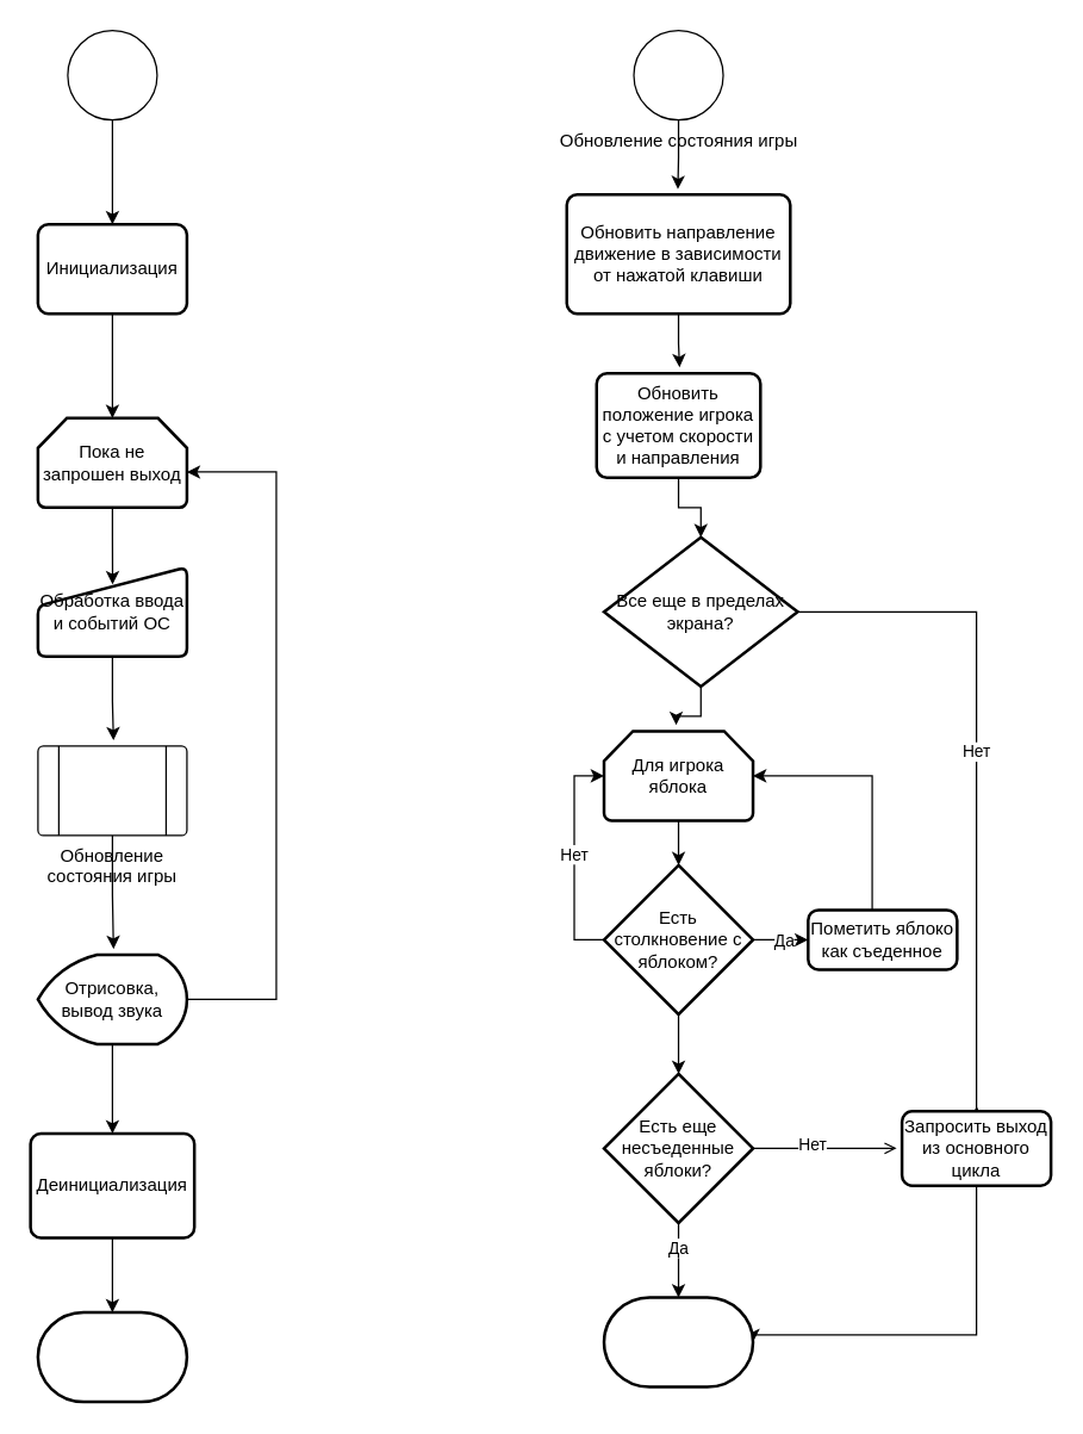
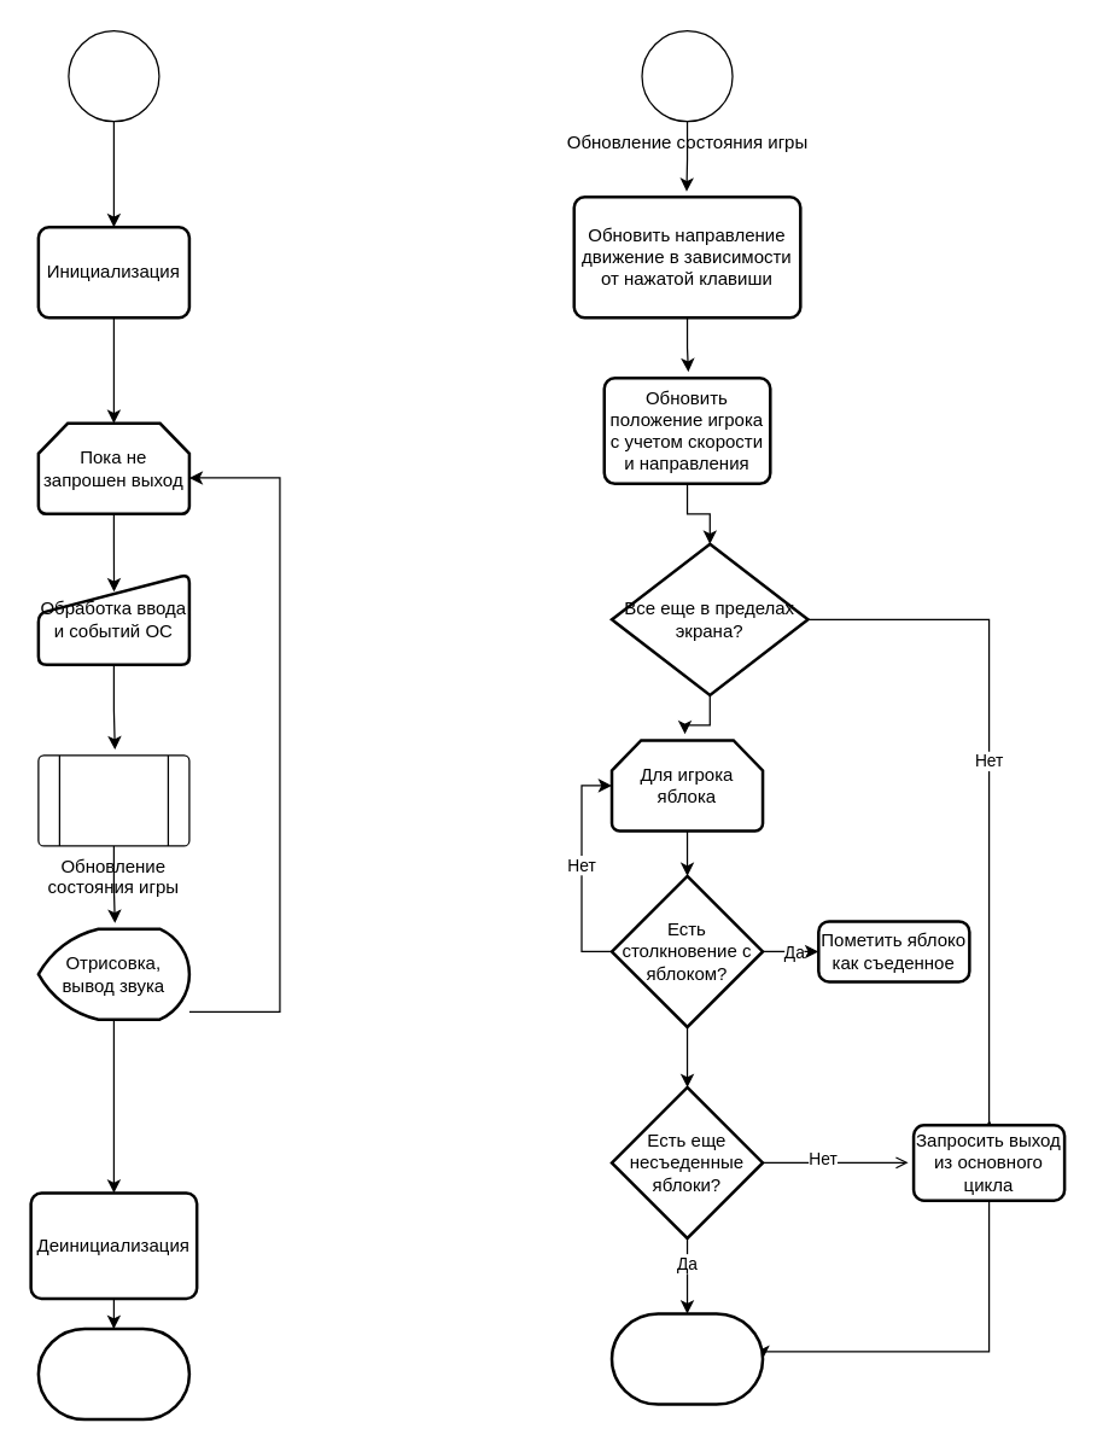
  <mxCell id="0" />
  <mxCell id="1" parent="0" />
  <mxCell id="2" style="edgeStyle=orthogonalEdgeStyle;rounded=0;orthogonalLoop=1;jettySize=auto;html=1;" edge="1" parent="1" source="3" target="14"><mxGeometry relative="1" as="geometry" /></mxCell>
  <mxCell id="3" value="" style="verticalLabelPosition=bottom;verticalAlign=top;html=1;shape=mxgraph.flowchart.on-page_reference;" vertex="1" parent="1"><mxGeometry x="45" y="20" width="60" height="60" as="geometry" /></mxCell>
  <mxCell id="4" style="edgeStyle=orthogonalEdgeStyle;rounded=0;orthogonalLoop=1;jettySize=auto;html=1;entryX=0.501;entryY=0.193;entryDx=0;entryDy=0;entryPerimeter=0;" edge="1" parent="1" source="5" target="12"><mxGeometry relative="1" as="geometry" /></mxCell>
  <mxCell id="5" value="Пока не запрошен выход" style="strokeWidth=2;html=1;shape=mxgraph.flowchart.loop_limit;whiteSpace=wrap;" vertex="1" parent="1"><mxGeometry x="25" y="280" width="100" height="60" as="geometry" /></mxCell>
  <mxCell id="6" style="edgeStyle=orthogonalEdgeStyle;rounded=0;orthogonalLoop=1;jettySize=auto;html=1;entryX=0.507;entryY=-0.064;entryDx=0;entryDy=0;entryPerimeter=0;" edge="1" parent="1" source="7" target="10"><mxGeometry relative="1" as="geometry" /></mxCell>
  <mxCell id="7" value="Обновление состояния игры" style="verticalLabelPosition=bottom;verticalAlign=top;html=1;shape=process;whiteSpace=wrap;rounded=1;size=0.14;arcSize=6;" vertex="1" parent="1"><mxGeometry x="25" y="500" width="100" height="60" as="geometry" /></mxCell>
  <mxCell id="8" style="edgeStyle=orthogonalEdgeStyle;rounded=0;orthogonalLoop=1;jettySize=auto;html=1;entryX=0.999;entryY=0.602;entryDx=0;entryDy=0;entryPerimeter=0;" edge="1" parent="1" source="10" target="5"><mxGeometry relative="1" as="geometry"><Array as="points"><mxPoint x="185" y="670" /><mxPoint x="185" y="316" /></Array></mxGeometry></mxCell>
  <mxCell id="9" style="edgeStyle=orthogonalEdgeStyle;rounded=0;orthogonalLoop=1;jettySize=auto;html=1;entryX=0.5;entryY=0;entryDx=0;entryDy=0;" edge="1" parent="1" source="10" target="16"><mxGeometry relative="1" as="geometry" /></mxCell>
- <mxCell id="10" value="Отрисовка, вывод звука" style="strokeWidth=2;html=1;shape=mxgraph.flowchart.display;whiteSpace=wrap;" vertex="1" parent="1"><mxGeometry x="25" y="640" width="100" height="60" as="geometry" /></mxCell>
+ <mxCell id="10" value="Отрисовка, вывод звука" style="strokeWidth=2;html=1;shape=mxgraph.flowchart.display;whiteSpace=wrap;" vertex="1" parent="1"><mxGeometry x="25" y="615" width="100" height="60" as="geometry" /></mxCell>
  <mxCell id="11" style="edgeStyle=orthogonalEdgeStyle;rounded=0;orthogonalLoop=1;jettySize=auto;html=1;entryX=0.507;entryY=-0.064;entryDx=0;entryDy=0;entryPerimeter=0;" edge="1" parent="1" source="12" target="7"><mxGeometry relative="1" as="geometry" /></mxCell>
  <mxCell id="12" value="Обработка ввода и событий ОС" style="html=1;strokeWidth=2;shape=manualInput;whiteSpace=wrap;rounded=1;size=26;arcSize=11;" vertex="1" parent="1"><mxGeometry x="25" y="380" width="100" height="60" as="geometry" /></mxCell>
  <mxCell id="13" style="edgeStyle=orthogonalEdgeStyle;rounded=0;orthogonalLoop=1;jettySize=auto;html=1;" edge="1" parent="1" source="14" target="5"><mxGeometry relative="1" as="geometry" /></mxCell>
  <mxCell id="14" value="Инициализация" style="rounded=1;whiteSpace=wrap;html=1;absoluteArcSize=1;arcSize=14;strokeWidth=2;" vertex="1" parent="1"><mxGeometry x="25" y="150" width="100" height="60" as="geometry" /></mxCell>
  <mxCell id="15" style="edgeStyle=orthogonalEdgeStyle;rounded=0;orthogonalLoop=1;jettySize=auto;html=1;entryX=0.5;entryY=0;entryDx=0;entryDy=0;entryPerimeter=0;" edge="1" parent="1" source="16" target="17"><mxGeometry relative="1" as="geometry" /></mxCell>
- <mxCell id="16" value="Деинициализация" style="rounded=1;whiteSpace=wrap;html=1;absoluteArcSize=1;arcSize=14;strokeWidth=2;" vertex="1" parent="1"><mxGeometry x="20" y="760" width="110" height="70" as="geometry" /></mxCell>
+ <mxCell id="16" value="Деинициализация" style="rounded=1;whiteSpace=wrap;html=1;absoluteArcSize=1;arcSize=14;strokeWidth=2;" vertex="1" parent="1"><mxGeometry x="20" y="790" width="110" height="70" as="geometry" /></mxCell>
  <mxCell id="17" value="" style="strokeWidth=2;html=1;shape=mxgraph.flowchart.terminator;whiteSpace=wrap;" vertex="1" parent="1"><mxGeometry x="25" y="880" width="100" height="60" as="geometry" /></mxCell>
  <mxCell id="18" style="edgeStyle=orthogonalEdgeStyle;rounded=0;orthogonalLoop=1;jettySize=auto;html=1;entryX=0.497;entryY=-0.045;entryDx=0;entryDy=0;entryPerimeter=0;" edge="1" parent="1" source="19" target="21"><mxGeometry relative="1" as="geometry" /></mxCell>
  <mxCell id="19" value="Обновление состояния игры" style="verticalLabelPosition=bottom;verticalAlign=top;html=1;shape=mxgraph.flowchart.on-page_reference;" vertex="1" parent="1"><mxGeometry x="425" y="20" width="60" height="60" as="geometry" /></mxCell>
  <mxCell id="20" style="edgeStyle=orthogonalEdgeStyle;rounded=0;orthogonalLoop=1;jettySize=auto;html=1;entryX=0.506;entryY=-0.059;entryDx=0;entryDy=0;entryPerimeter=0;" edge="1" parent="1" source="21" target="23"><mxGeometry relative="1" as="geometry" /></mxCell>
  <mxCell id="21" value="Обновить направление движение в зависимости от нажатой клавиши" style="rounded=1;whiteSpace=wrap;html=1;absoluteArcSize=1;arcSize=14;strokeWidth=2;" vertex="1" parent="1"><mxGeometry x="380" y="130" width="150" height="80" as="geometry" /></mxCell>
  <mxCell id="22" style="edgeStyle=orthogonalEdgeStyle;rounded=0;orthogonalLoop=1;jettySize=auto;html=1;" edge="1" parent="1" source="23" target="27"><mxGeometry relative="1" as="geometry" /></mxCell>
  <mxCell id="23" value="Обновить положение игрока с учетом скорости и направления" style="rounded=1;whiteSpace=wrap;html=1;absoluteArcSize=1;arcSize=14;strokeWidth=2;" vertex="1" parent="1"><mxGeometry x="400" y="250" width="110" height="70" as="geometry" /></mxCell>
  <mxCell id="24" style="edgeStyle=orthogonalEdgeStyle;rounded=0;orthogonalLoop=1;jettySize=auto;html=1;entryX=0.501;entryY=-0.066;entryDx=0;entryDy=0;entryPerimeter=0;" edge="1" parent="1" source="27" target="29"><mxGeometry relative="1" as="geometry"><Array as="points"><mxPoint x="655" y="410" /><mxPoint x="655" y="757" /></Array></mxGeometry></mxCell>
  <mxCell id="25" value="Нет" style="edgeLabel;html=1;align=center;verticalAlign=middle;resizable=0;points=[];" vertex="1" connectable="0" parent="24"><mxGeometry x="-0.116" y="-1" relative="1" as="geometry"><mxPoint as="offset" /></mxGeometry></mxCell>
  <mxCell id="26" style="edgeStyle=orthogonalEdgeStyle;rounded=0;orthogonalLoop=1;jettySize=auto;html=1;entryX=0.484;entryY=-0.069;entryDx=0;entryDy=0;entryPerimeter=0;" edge="1" parent="1" source="27" target="32"><mxGeometry relative="1" as="geometry" /></mxCell>
  <mxCell id="27" value="Все еще в пределах экрана?" style="strokeWidth=2;html=1;shape=mxgraph.flowchart.decision;whiteSpace=wrap;" vertex="1" parent="1"><mxGeometry x="405" y="360" width="130" height="100" as="geometry" /></mxCell>
  <mxCell id="28" style="edgeStyle=orthogonalEdgeStyle;rounded=0;orthogonalLoop=1;jettySize=auto;html=1;entryX=1;entryY=0.5;entryDx=0;entryDy=0;entryPerimeter=0;" edge="1" parent="1" source="29" target="30"><mxGeometry relative="1" as="geometry"><Array as="points"><mxPoint x="655" y="895" /></Array></mxGeometry></mxCell>
  <mxCell id="29" value="Запросить выход из основного цикла" style="rounded=1;whiteSpace=wrap;html=1;absoluteArcSize=1;arcSize=14;strokeWidth=2;" vertex="1" parent="1"><mxGeometry x="605" y="745" width="100" height="50" as="geometry" /></mxCell>
  <mxCell id="30" value="" style="strokeWidth=2;html=1;shape=mxgraph.flowchart.terminator;whiteSpace=wrap;" vertex="1" parent="1"><mxGeometry x="405" y="870" width="100" height="60" as="geometry" /></mxCell>
  <mxCell id="31" style="edgeStyle=orthogonalEdgeStyle;rounded=0;orthogonalLoop=1;jettySize=auto;html=1;" edge="1" parent="1" source="32" target="38"><mxGeometry relative="1" as="geometry" /></mxCell>
  <mxCell id="32" value="Для игрока яблока" style="strokeWidth=2;html=1;shape=mxgraph.flowchart.loop_limit;whiteSpace=wrap;" vertex="1" parent="1"><mxGeometry x="405" y="490" width="100" height="60" as="geometry" /></mxCell>
  <mxCell id="33" style="edgeStyle=orthogonalEdgeStyle;rounded=0;orthogonalLoop=1;jettySize=auto;html=1;" edge="1" parent="1" source="38" target="40"><mxGeometry relative="1" as="geometry" /></mxCell>
  <mxCell id="34" value="Да" style="edgeLabel;html=1;align=center;verticalAlign=middle;resizable=0;points=[];" vertex="1" connectable="0" parent="33"><mxGeometry x="0.543" y="1" relative="1" as="geometry"><mxPoint x="-7" y="1" as="offset" /></mxGeometry></mxCell>
  <mxCell id="35" style="edgeStyle=orthogonalEdgeStyle;rounded=0;orthogonalLoop=1;jettySize=auto;html=1;entryX=0;entryY=0.5;entryDx=0;entryDy=0;entryPerimeter=0;" edge="1" parent="1" source="38" target="32"><mxGeometry relative="1" as="geometry"><Array as="points"><mxPoint x="385" y="630" /><mxPoint x="385" y="520" /></Array></mxGeometry></mxCell>
  <mxCell id="36" value="Нет" style="edgeLabel;html=1;align=center;verticalAlign=middle;resizable=0;points=[];" vertex="1" connectable="0" parent="35"><mxGeometry x="0.046" y="1" relative="1" as="geometry"><mxPoint as="offset" /></mxGeometry></mxCell>
  <mxCell id="37" style="edgeStyle=orthogonalEdgeStyle;rounded=0;orthogonalLoop=1;jettySize=auto;html=1;" edge="1" parent="1" source="38" target="45"><mxGeometry relative="1" as="geometry" /></mxCell>
  <mxCell id="38" value="Есть столкновение с яблоком?" style="strokeWidth=2;html=1;shape=mxgraph.flowchart.decision;whiteSpace=wrap;" vertex="1" parent="1"><mxGeometry x="405" y="580" width="100" height="100" as="geometry" /></mxCell>
- <mxCell id="39" style="edgeStyle=orthogonalEdgeStyle;rounded=0;orthogonalLoop=1;jettySize=auto;html=1;entryX=1;entryY=0.5;entryDx=0;entryDy=0;entryPerimeter=0;" edge="1" parent="1" source="40" target="32"><mxGeometry relative="1" as="geometry"><Array as="points"><mxPoint x="585" y="520" /></Array></mxGeometry></mxCell>
  <mxCell id="40" value="Пометить яблоко как съеденное" style="rounded=1;whiteSpace=wrap;html=1;absoluteArcSize=1;arcSize=14;strokeWidth=2;" vertex="1" parent="1"><mxGeometry x="542" y="610" width="100" height="40" as="geometry" /></mxCell>
  <mxCell id="41" style="edgeStyle=orthogonalEdgeStyle;rounded=0;orthogonalLoop=1;jettySize=auto;html=1;" edge="1" parent="1" source="45" target="30"><mxGeometry relative="1" as="geometry" /></mxCell>
  <mxCell id="42" value="Да" style="edgeLabel;html=1;align=center;verticalAlign=middle;resizable=0;points=[];" vertex="1" connectable="0" parent="41"><mxGeometry x="-0.377" y="-1" relative="1" as="geometry"><mxPoint as="offset" /></mxGeometry></mxCell>
  <mxCell id="43" style="edgeStyle=orthogonalEdgeStyle;rounded=0;orthogonalLoop=1;jettySize=auto;html=1;entryX=-0.036;entryY=0.497;entryDx=0;entryDy=0;entryPerimeter=0;endArrow=open;" edge="1" parent="1" source="45" target="29"><mxGeometry relative="1" as="geometry" /></mxCell>
  <mxCell id="44" value="Нет" style="edgeLabel;html=1;align=center;verticalAlign=middle;resizable=0;points=[];" vertex="1" connectable="0" parent="43"><mxGeometry x="-0.21" y="2" relative="1" as="geometry"><mxPoint x="1" y="-1" as="offset" /></mxGeometry></mxCell>
  <mxCell id="45" value="Есть еще несъеденные яблоки?" style="strokeWidth=2;html=1;shape=mxgraph.flowchart.decision;whiteSpace=wrap;" vertex="1" parent="1"><mxGeometry x="405" y="720" width="100" height="100" as="geometry" /></mxCell>
